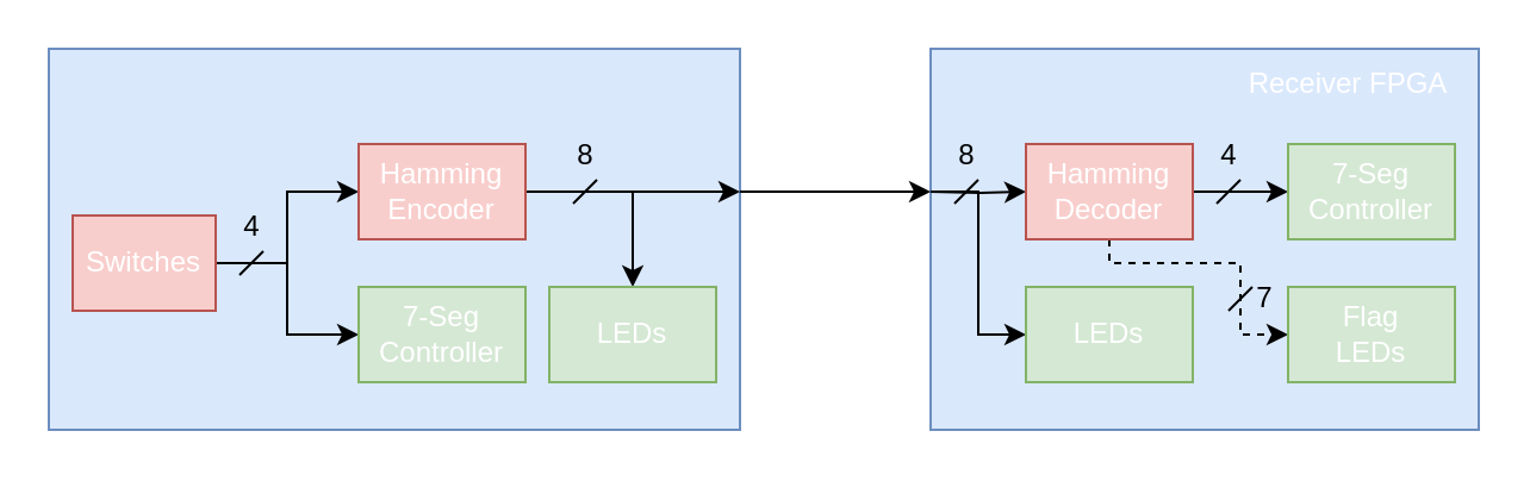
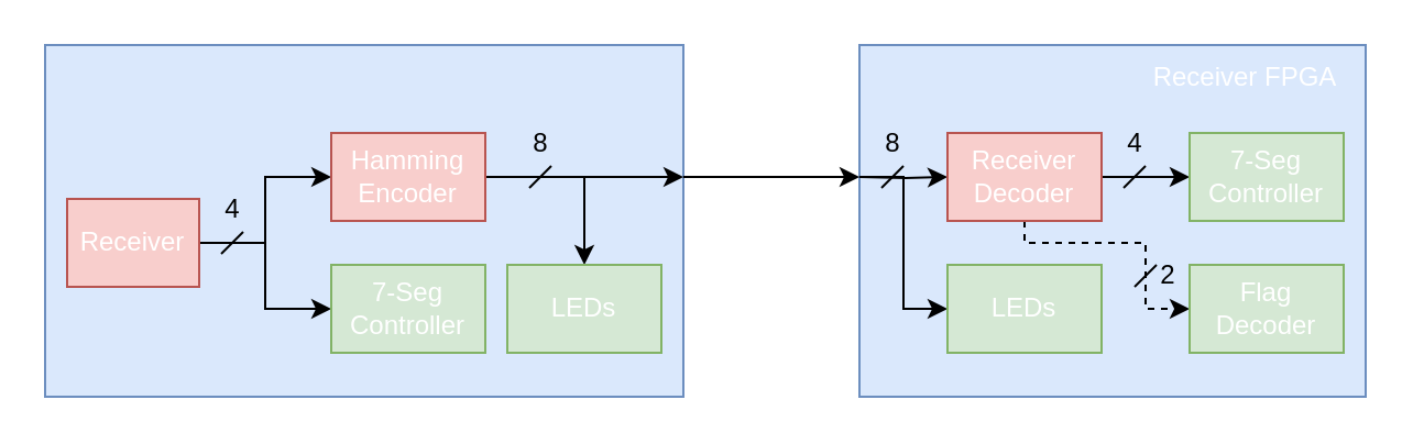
  <mxCell id="0" />
  <mxCell id="1" parent="0" />
  <mxCell id="2" value="" style="rounded=0;whiteSpace=wrap;html=1;fillColor=#dae8fc;strokeColor=#6c8ebf;" vertex="1" parent="1"><mxGeometry x="390" y="20" width="230" height="160" as="geometry" /></mxCell>
  <mxCell id="3" value="" style="rounded=0;whiteSpace=wrap;html=1;fillColor=#dae8fc;strokeColor=#6c8ebf;" vertex="1" parent="1"><mxGeometry x="20" y="20" width="290" height="160" as="geometry" /></mxCell>
  <mxCell id="4" value="" style="endArrow=none;html=1;rounded=0;" edge="1" parent="1"><mxGeometry width="50" height="50" relative="1" as="geometry"><mxPoint x="100" y="115" as="sourcePoint" /><mxPoint x="110" y="105" as="targetPoint" /></mxGeometry></mxCell>
  <mxCell id="5" value="" style="endArrow=none;html=1;rounded=0;" edge="1" parent="1"><mxGeometry width="50" height="50" relative="1" as="geometry"><mxPoint x="240" y="85" as="sourcePoint" /><mxPoint x="250" y="75" as="targetPoint" /></mxGeometry></mxCell>
  <mxCell id="6" value="8" style="text;html=1;align=center;verticalAlign=middle;resizable=0;points=[];autosize=1;strokeColor=none;fillColor=none;" vertex="1" parent="1"><mxGeometry x="230" y="50" width="30" height="30" as="geometry" /></mxCell>
  <mxCell id="7" value="4" style="text;html=1;align=center;verticalAlign=middle;resizable=0;points=[];autosize=1;strokeColor=none;fillColor=none;" vertex="1" parent="1"><mxGeometry x="90" y="80" width="30" height="30" as="geometry" /></mxCell>
  <mxCell id="8" style="edgeStyle=orthogonalEdgeStyle;rounded=0;orthogonalLoop=1;jettySize=auto;html=1;entryX=0;entryY=0.5;entryDx=0;entryDy=0;" edge="1" parent="1" target="11"><mxGeometry relative="1" as="geometry"><mxPoint x="90" y="110" as="sourcePoint" /><Array as="points"><mxPoint x="120" y="110" /><mxPoint x="120" y="80" /></Array></mxGeometry></mxCell>
  <mxCell id="9" style="edgeStyle=orthogonalEdgeStyle;rounded=0;orthogonalLoop=1;jettySize=auto;html=1;exitX=1;exitY=0.5;exitDx=0;exitDy=0;" edge="1" parent="1" source="11" target="18"><mxGeometry relative="1" as="geometry" /></mxCell>
  <mxCell id="10" style="edgeStyle=orthogonalEdgeStyle;rounded=0;orthogonalLoop=1;jettySize=auto;html=1;exitX=1;exitY=0.5;exitDx=0;exitDy=0;" edge="1" parent="1" source="11"><mxGeometry relative="1" as="geometry"><mxPoint x="310" y="80" as="targetPoint" /></mxGeometry></mxCell>
  <mxCell id="11" value="Hamming&lt;br&gt;Encoder" style="rounded=0;whiteSpace=wrap;html=1;fillColor=#f8cecc;strokeColor=#b85450;fontColor=#FFFFFF;" vertex="1" parent="1"><mxGeometry x="150" y="60" width="70" height="40" as="geometry" /></mxCell>
  <mxCell id="12" style="edgeStyle=orthogonalEdgeStyle;rounded=0;orthogonalLoop=1;jettySize=auto;html=1;entryX=0;entryY=0.5;entryDx=0;entryDy=0;" edge="1" parent="1" target="13"><mxGeometry relative="1" as="geometry"><mxPoint x="90" y="110" as="sourcePoint" /><Array as="points"><mxPoint x="120" y="110" /><mxPoint x="120" y="140" /></Array></mxGeometry></mxCell>
  <mxCell id="13" value="7-Seg&lt;br&gt;Controller" style="rounded=0;whiteSpace=wrap;html=1;fillColor=#d5e8d4;strokeColor=#82b366;fontColor=#FFFFFF;" vertex="1" parent="1"><mxGeometry x="150" y="120" width="70" height="40" as="geometry" /></mxCell>
  <mxCell id="14" style="edgeStyle=orthogonalEdgeStyle;rounded=0;orthogonalLoop=1;jettySize=auto;html=1;exitX=0;exitY=0.5;exitDx=0;exitDy=0;entryX=0;entryY=0.5;entryDx=0;entryDy=0;" edge="1" parent="1" target="17"><mxGeometry relative="1" as="geometry"><mxPoint x="390" y="80" as="sourcePoint" /></mxGeometry></mxCell>
  <mxCell id="15" style="edgeStyle=orthogonalEdgeStyle;rounded=0;orthogonalLoop=1;jettySize=auto;html=1;exitX=1;exitY=0.5;exitDx=0;exitDy=0;entryX=0;entryY=0.5;entryDx=0;entryDy=0;" edge="1" parent="1" source="17" target="21"><mxGeometry relative="1" as="geometry" /></mxCell>
  <mxCell id="16" style="edgeStyle=orthogonalEdgeStyle;rounded=0;orthogonalLoop=1;jettySize=auto;html=1;exitX=0.5;exitY=1;exitDx=0;exitDy=0;entryX=0;entryY=0.5;entryDx=0;entryDy=0;fontColor=#FFFFFF;dashed=1;" edge="1" parent="1" source="17" target="31"><mxGeometry relative="1" as="geometry"><Array as="points"><mxPoint x="465" y="110" /><mxPoint x="520" y="110" /><mxPoint x="520" y="140" /></Array></mxGeometry></mxCell>
- <mxCell id="17" value="Hamming&lt;br&gt;Decoder" style="rounded=0;whiteSpace=wrap;html=1;fillColor=#f8cecc;strokeColor=#b85450;fontColor=#FFFFFF;" vertex="1" parent="1"><mxGeometry x="430" y="60" width="70" height="40" as="geometry" /></mxCell>
+ <mxCell id="17" value="Receiver&lt;br&gt;Decoder" style="rounded=0;whiteSpace=wrap;html=1;fillColor=#f8cecc;strokeColor=#b85450;fontColor=#FFFFFF;" vertex="1" parent="1"><mxGeometry x="430" y="60" width="70" height="40" as="geometry" /></mxCell>
  <mxCell id="18" value="LEDs" style="rounded=0;whiteSpace=wrap;html=1;fillColor=#d5e8d4;strokeColor=#82b366;fontColor=#FFFFFF;" vertex="1" parent="1"><mxGeometry x="230" y="120" width="70" height="40" as="geometry" /></mxCell>
  <mxCell id="19" style="edgeStyle=orthogonalEdgeStyle;rounded=0;orthogonalLoop=1;jettySize=auto;html=1;exitX=0;exitY=0.5;exitDx=0;exitDy=0;entryX=0;entryY=0.5;entryDx=0;entryDy=0;" edge="1" parent="1" target="20"><mxGeometry relative="1" as="geometry"><mxPoint x="390" y="80" as="sourcePoint" /><Array as="points"><mxPoint x="410" y="80" /><mxPoint x="410" y="140" /></Array></mxGeometry></mxCell>
  <mxCell id="20" value="LEDs" style="rounded=0;whiteSpace=wrap;html=1;fillColor=#d5e8d4;strokeColor=#82b366;fontColor=#FFFFFF;" vertex="1" parent="1"><mxGeometry x="430" y="120" width="70" height="40" as="geometry" /></mxCell>
  <mxCell id="21" value="7-Seg&lt;br&gt;Controller" style="rounded=0;whiteSpace=wrap;html=1;fillColor=#d5e8d4;strokeColor=#82b366;fontColor=#FFFFFF;" vertex="1" parent="1"><mxGeometry x="540" y="60" width="70" height="40" as="geometry" /></mxCell>
  <mxCell id="22" value="" style="endArrow=none;html=1;rounded=0;" edge="1" parent="1"><mxGeometry width="50" height="50" relative="1" as="geometry"><mxPoint x="510" y="85" as="sourcePoint" /><mxPoint x="520" y="75" as="targetPoint" /></mxGeometry></mxCell>
  <mxCell id="23" value="4" style="text;html=1;align=center;verticalAlign=middle;resizable=0;points=[];autosize=1;strokeColor=none;fillColor=none;" vertex="1" parent="1"><mxGeometry x="500" y="50" width="30" height="30" as="geometry" /></mxCell>
  <mxCell id="24" value="Receiver FPGA" style="text;html=1;align=center;verticalAlign=middle;resizable=0;points=[];autosize=1;strokeColor=none;fillColor=none;fontColor=#FFFFFF;" vertex="1" parent="1"><mxGeometry x="510" y="20" width="110" height="30" as="geometry" /></mxCell>
  <mxCell id="25" value="" style="endArrow=classic;html=1;rounded=0;fontColor=#FFFFFF;" edge="1" parent="1"><mxGeometry width="50" height="50" relative="1" as="geometry"><mxPoint x="310" y="80" as="sourcePoint" /><mxPoint x="390" y="80" as="targetPoint" /></mxGeometry></mxCell>
  <mxCell id="26" value="" style="endArrow=none;html=1;rounded=0;movable=1;resizable=1;rotatable=1;deletable=1;editable=1;connectable=1;" edge="1" parent="1"><mxGeometry width="50" height="50" relative="1" as="geometry"><mxPoint x="515" y="130" as="sourcePoint" /><mxPoint x="525" y="120" as="targetPoint" /></mxGeometry></mxCell>
- <mxCell id="27" value="7" style="text;html=1;align=center;verticalAlign=middle;resizable=0;points=[];autosize=1;strokeColor=none;fillColor=none;fontColor=#000000;" vertex="1" parent="1"><mxGeometry x="515" y="110" width="30" height="30" as="geometry" /></mxCell>
+ <mxCell id="27" value="2" style="text;html=1;align=center;verticalAlign=middle;resizable=0;points=[];autosize=1;strokeColor=none;fillColor=none;fontColor=#000000;" vertex="1" parent="1"><mxGeometry x="515" y="110" width="30" height="30" as="geometry" /></mxCell>
  <mxCell id="28" value="" style="endArrow=none;html=1;rounded=0;" edge="1" parent="1"><mxGeometry width="50" height="50" relative="1" as="geometry"><mxPoint x="400" y="85" as="sourcePoint" /><mxPoint x="410" y="75" as="targetPoint" /></mxGeometry></mxCell>
  <mxCell id="29" value="8" style="text;html=1;align=center;verticalAlign=middle;resizable=0;points=[];autosize=1;strokeColor=none;fillColor=none;" vertex="1" parent="1"><mxGeometry x="390" y="50" width="30" height="30" as="geometry" /></mxCell>
- <mxCell id="30" value="Switches" style="rounded=0;whiteSpace=wrap;html=1;fillColor=#f8cecc;strokeColor=#b85450;fontColor=#FFFFFF;" vertex="1" parent="1"><mxGeometry y="90" width="60" height="40" as="geometry" x="30" /></mxCell>
- <mxCell id="31" value="Flag&lt;br&gt;LEDs" style="rounded=0;whiteSpace=wrap;html=1;fillColor=#d5e8d4;strokeColor=#82b366;fontColor=#FFFFFF;" vertex="1" parent="1"><mxGeometry x="540" y="120" width="70" height="40" as="geometry" /></mxCell>
+ <mxCell id="30" value="Receiver" style="rounded=0;whiteSpace=wrap;html=1;fillColor=#f8cecc;strokeColor=#b85450;fontColor=#FFFFFF;" vertex="1" parent="1"><mxGeometry y="90" width="60" height="40" as="geometry" x="30" /></mxCell>
+ <mxCell id="31" value="Flag&lt;br&gt;Decoder" style="rounded=0;whiteSpace=wrap;html=1;fillColor=#d5e8d4;strokeColor=#82b366;fontColor=#FFFFFF;" vertex="1" parent="1"><mxGeometry x="540" y="120" width="70" height="40" as="geometry" /></mxCell>
